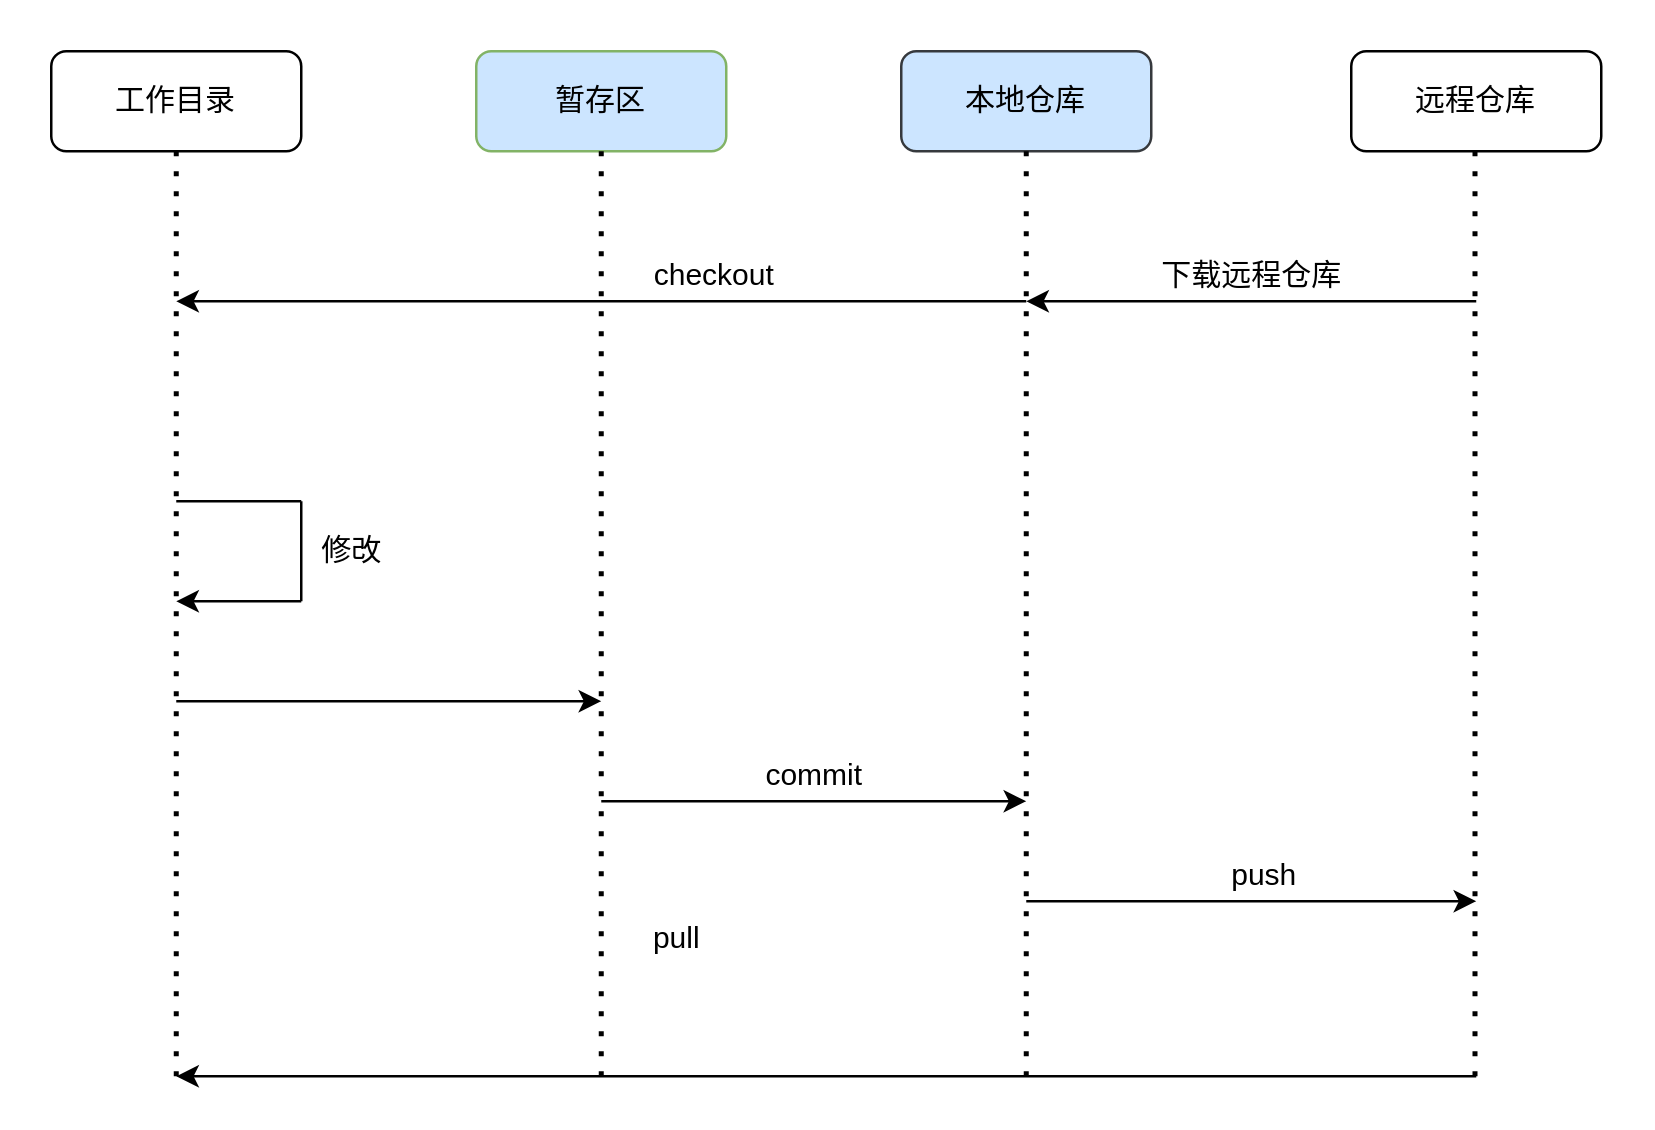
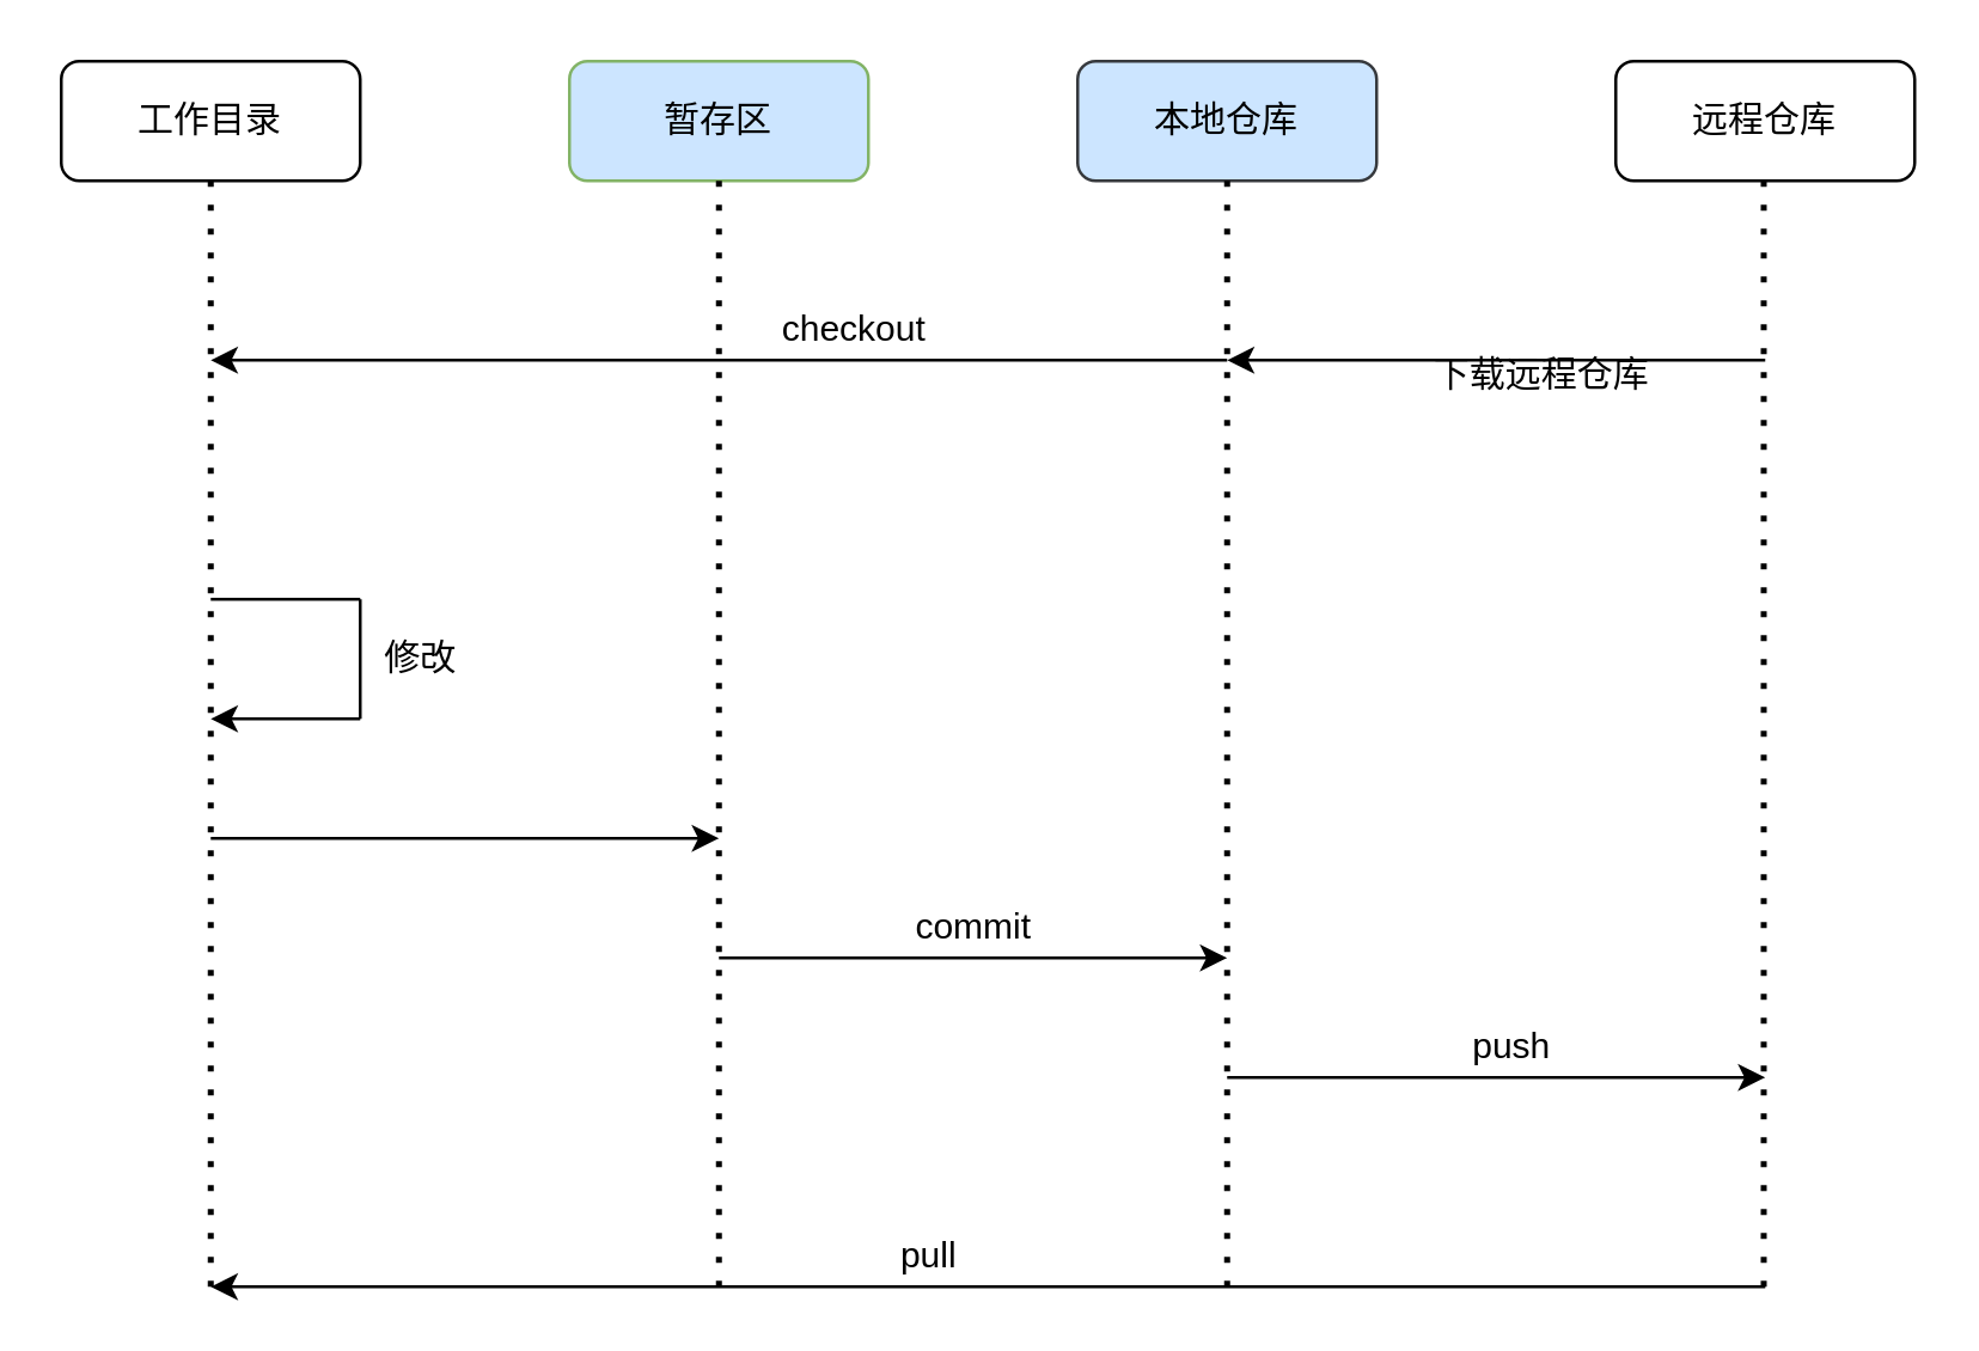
  <mxCell id="0" />
  <mxCell id="1" parent="0" />
  <mxCell id="2" value="暂存区" parent="1" style="rounded=1;whiteSpace=wrap;html=1;fillColor=#cce5ff;strokeColor=#82b366;" vertex="1"><mxGeometry as="geometry" height="40" width="100" y="20" x="190" /></mxCell>
  <mxCell id="3" value="工作目录" parent="1" style="rounded=1;whiteSpace=wrap;html=1;" vertex="1"><mxGeometry as="geometry" height="40" width="100" y="20" x="20" /></mxCell>
  <mxCell id="4" value="本地仓库" parent="1" style="rounded=1;whiteSpace=wrap;html=1;fillColor=#cce5ff;strokeColor=#36393d;" vertex="1"><mxGeometry as="geometry" height="40" width="100" y="20" x="360" /></mxCell>
  <mxCell id="5" value="远程仓库" parent="1" style="rounded=1;whiteSpace=wrap;html=1;" vertex="1"><mxGeometry as="geometry" height="40" width="100" y="20" x="540" /></mxCell>
  <mxCell id="6" value="" parent="1" edge="1" style="endArrow=none;dashed=1;html=1;dashPattern=1 3;strokeWidth=2;"><mxGeometry as="geometry" relative="1" height="50" width="50"><mxPoint as="sourcePoint" y="430" x="70" /><mxPoint as="targetPoint" y="60" x="70" /></mxGeometry></mxCell>
  <mxCell id="7" value="" parent="1" edge="1" style="endArrow=none;dashed=1;html=1;dashPattern=1 3;strokeWidth=2;"><mxGeometry as="geometry" relative="1" height="50" width="50"><mxPoint as="sourcePoint" y="430" x="240" /><mxPoint as="targetPoint" y="60" x="240" /></mxGeometry></mxCell>
  <mxCell id="8" value="" parent="1" edge="1" style="endArrow=none;dashed=1;html=1;dashPattern=1 3;strokeWidth=2;"><mxGeometry as="geometry" relative="1" height="50" width="50"><mxPoint as="sourcePoint" y="430" x="410" /><mxPoint as="targetPoint" y="60" x="410" /></mxGeometry></mxCell>
  <mxCell id="9" value="" parent="1" edge="1" style="endArrow=none;dashed=1;html=1;dashPattern=1 3;strokeWidth=2;"><mxGeometry as="geometry" relative="1" height="50" width="50"><mxPoint as="sourcePoint" y="430" x="589.5" /><mxPoint as="targetPoint" y="60" x="589.5" /></mxGeometry></mxCell>
  <mxCell id="10" value="" parent="1" edge="1" style="endArrow=classic;html=1;"><mxGeometry as="geometry" relative="1" height="50" width="50"><mxPoint as="sourcePoint" y="120" x="590" /><mxPoint as="targetPoint" y="120" x="410" /></mxGeometry></mxCell>
  <mxCell id="11" value="" parent="1" edge="1" style="endArrow=classic;html=1;"><mxGeometry as="geometry" relative="1" height="50" width="50"><mxPoint as="sourcePoint" y="120" x="410" /><mxPoint as="targetPoint" y="120" x="70" /></mxGeometry></mxCell>
  <mxCell id="12" value="" parent="1" edge="1" style="endArrow=classic;html=1;"><mxGeometry as="geometry" relative="1" height="50" width="50"><mxPoint as="sourcePoint" y="280" x="70" /><mxPoint as="targetPoint" y="280" x="240" /></mxGeometry></mxCell>
  <mxCell id="13" value="" parent="1" edge="1" style="endArrow=classic;html=1;"><mxGeometry as="geometry" relative="1" height="50" width="50"><mxPoint as="sourcePoint" y="320" x="240" /><mxPoint as="targetPoint" y="320" x="410" /></mxGeometry></mxCell>
  <mxCell id="14" value="" parent="1" edge="1" style="endArrow=classic;html=1;"><mxGeometry as="geometry" relative="1" height="50" width="50"><mxPoint as="sourcePoint" y="360" x="410" /><mxPoint as="targetPoint" y="360" x="590" /></mxGeometry></mxCell>
  <mxCell id="15" value="commit" parent="1" style="text;html=1;resizable=0;autosize=1;align=center;verticalAlign=middle;points=[];fillColor=none;strokeColor=none;rounded=0;" vertex="1"><mxGeometry as="geometry" height="20" width="50" y="300" x="300" /></mxCell>
  <mxCell id="16" value="push" parent="1" style="text;html=1;resizable=0;autosize=1;align=center;verticalAlign=middle;points=[];fillColor=none;strokeColor=none;rounded=0;" vertex="1"><mxGeometry as="geometry" height="20" width="40" y="340" x="485" /></mxCell>
- <mxCell id="17" value="下载远程仓库" parent="1" style="text;html=1;resizable=0;autosize=1;align=center;verticalAlign=middle;points=[];fillColor=none;strokeColor=none;rounded=0;" vertex="1"><mxGeometry as="geometry" height="20" width="90" y="100" x="455" /></mxCell>
+ <mxCell id="17" value="下载远程仓库" parent="1" style="text;html=1;resizable=0;autosize=1;align=center;verticalAlign=middle;points=[];fillColor=none;strokeColor=none;rounded=0;" vertex="1"><mxGeometry x="470" y="115" as="geometry" height="20" width="90" /></mxCell>
  <mxCell id="18" value="checkout" parent="1" style="text;html=1;resizable=0;autosize=1;align=center;verticalAlign=middle;points=[];fillColor=none;strokeColor=none;rounded=0;" vertex="1"><mxGeometry x="255" y="100" as="geometry" height="20" width="60" /></mxCell>
  <mxCell id="19" value="" parent="1" edge="1" style="endArrow=classic;html=1;"><mxGeometry as="geometry" relative="1" height="50" width="50"><mxPoint as="sourcePoint" y="430" x="590" /><mxPoint as="targetPoint" y="430" x="70" /><Array as="points" /></mxGeometry></mxCell>
- <mxCell id="20" value="pull" parent="1" style="text;html=1;resizable=0;autosize=1;align=center;verticalAlign=middle;points=[];fillColor=none;strokeColor=none;rounded=0;" vertex="1"><mxGeometry x="255" y="365" as="geometry" height="20" width="30" /></mxCell>
+ <mxCell id="20" value="pull" parent="1" style="text;html=1;resizable=0;autosize=1;align=center;verticalAlign=middle;points=[];fillColor=none;strokeColor=none;rounded=0;" vertex="1"><mxGeometry as="geometry" height="20" width="30" y="410" x="295" /></mxCell>
  <mxCell id="21" value="" parent="1" edge="1" style="endArrow=none;html=1;"><mxGeometry as="geometry" relative="1" height="50" width="50"><mxPoint as="sourcePoint" y="200" x="70" /><mxPoint as="targetPoint" y="200" x="120" /></mxGeometry></mxCell>
  <mxCell id="22" value="" parent="1" edge="1" style="endArrow=none;html=1;"><mxGeometry as="geometry" relative="1" height="50" width="50"><mxPoint as="sourcePoint" y="240" x="120" /><mxPoint as="targetPoint" y="200" x="120" /><Array as="points" /></mxGeometry></mxCell>
  <mxCell id="23" value="" parent="1" edge="1" style="endArrow=classic;html=1;"><mxGeometry as="geometry" relative="1" height="50" width="50"><mxPoint as="sourcePoint" y="240" x="120" /><mxPoint as="targetPoint" y="240" x="70" /></mxGeometry></mxCell>
  <mxCell id="24" value="修改" parent="1" style="text;html=1;resizable=0;autosize=1;align=center;verticalAlign=middle;points=[];fillColor=none;strokeColor=none;rounded=0;" vertex="1"><mxGeometry as="geometry" height="20" width="40" y="210" x="120" /></mxCell>
